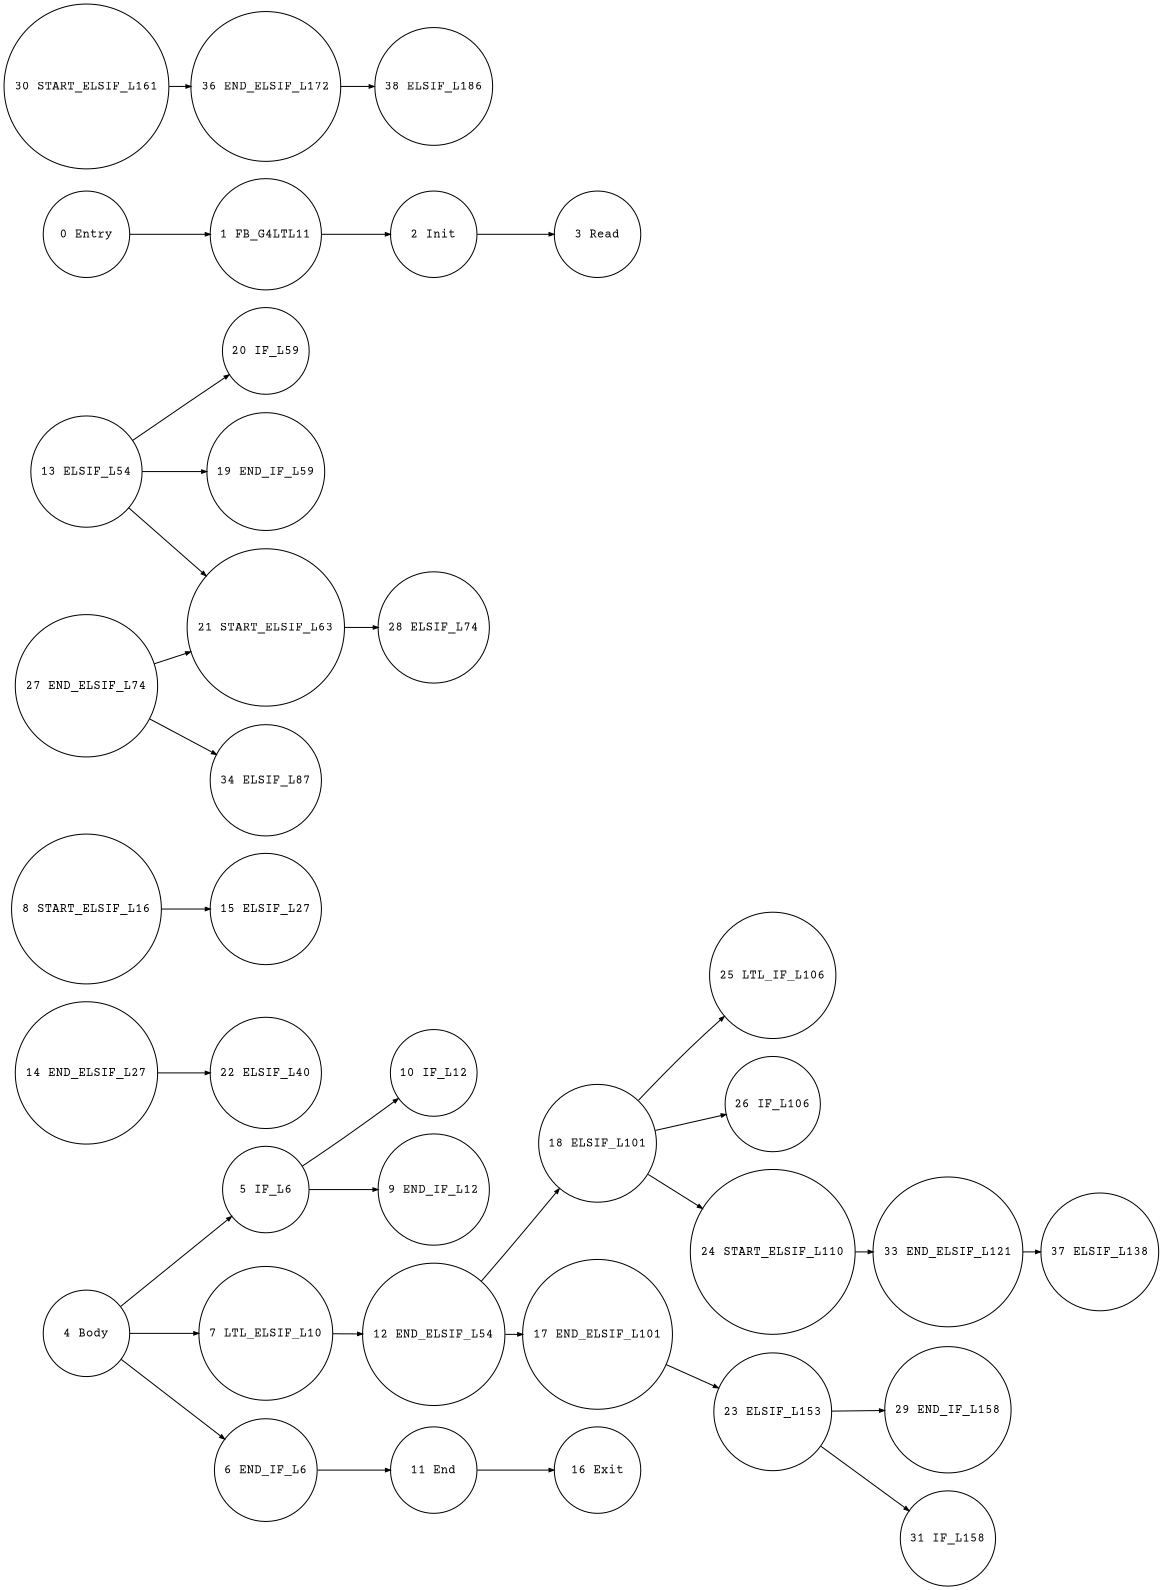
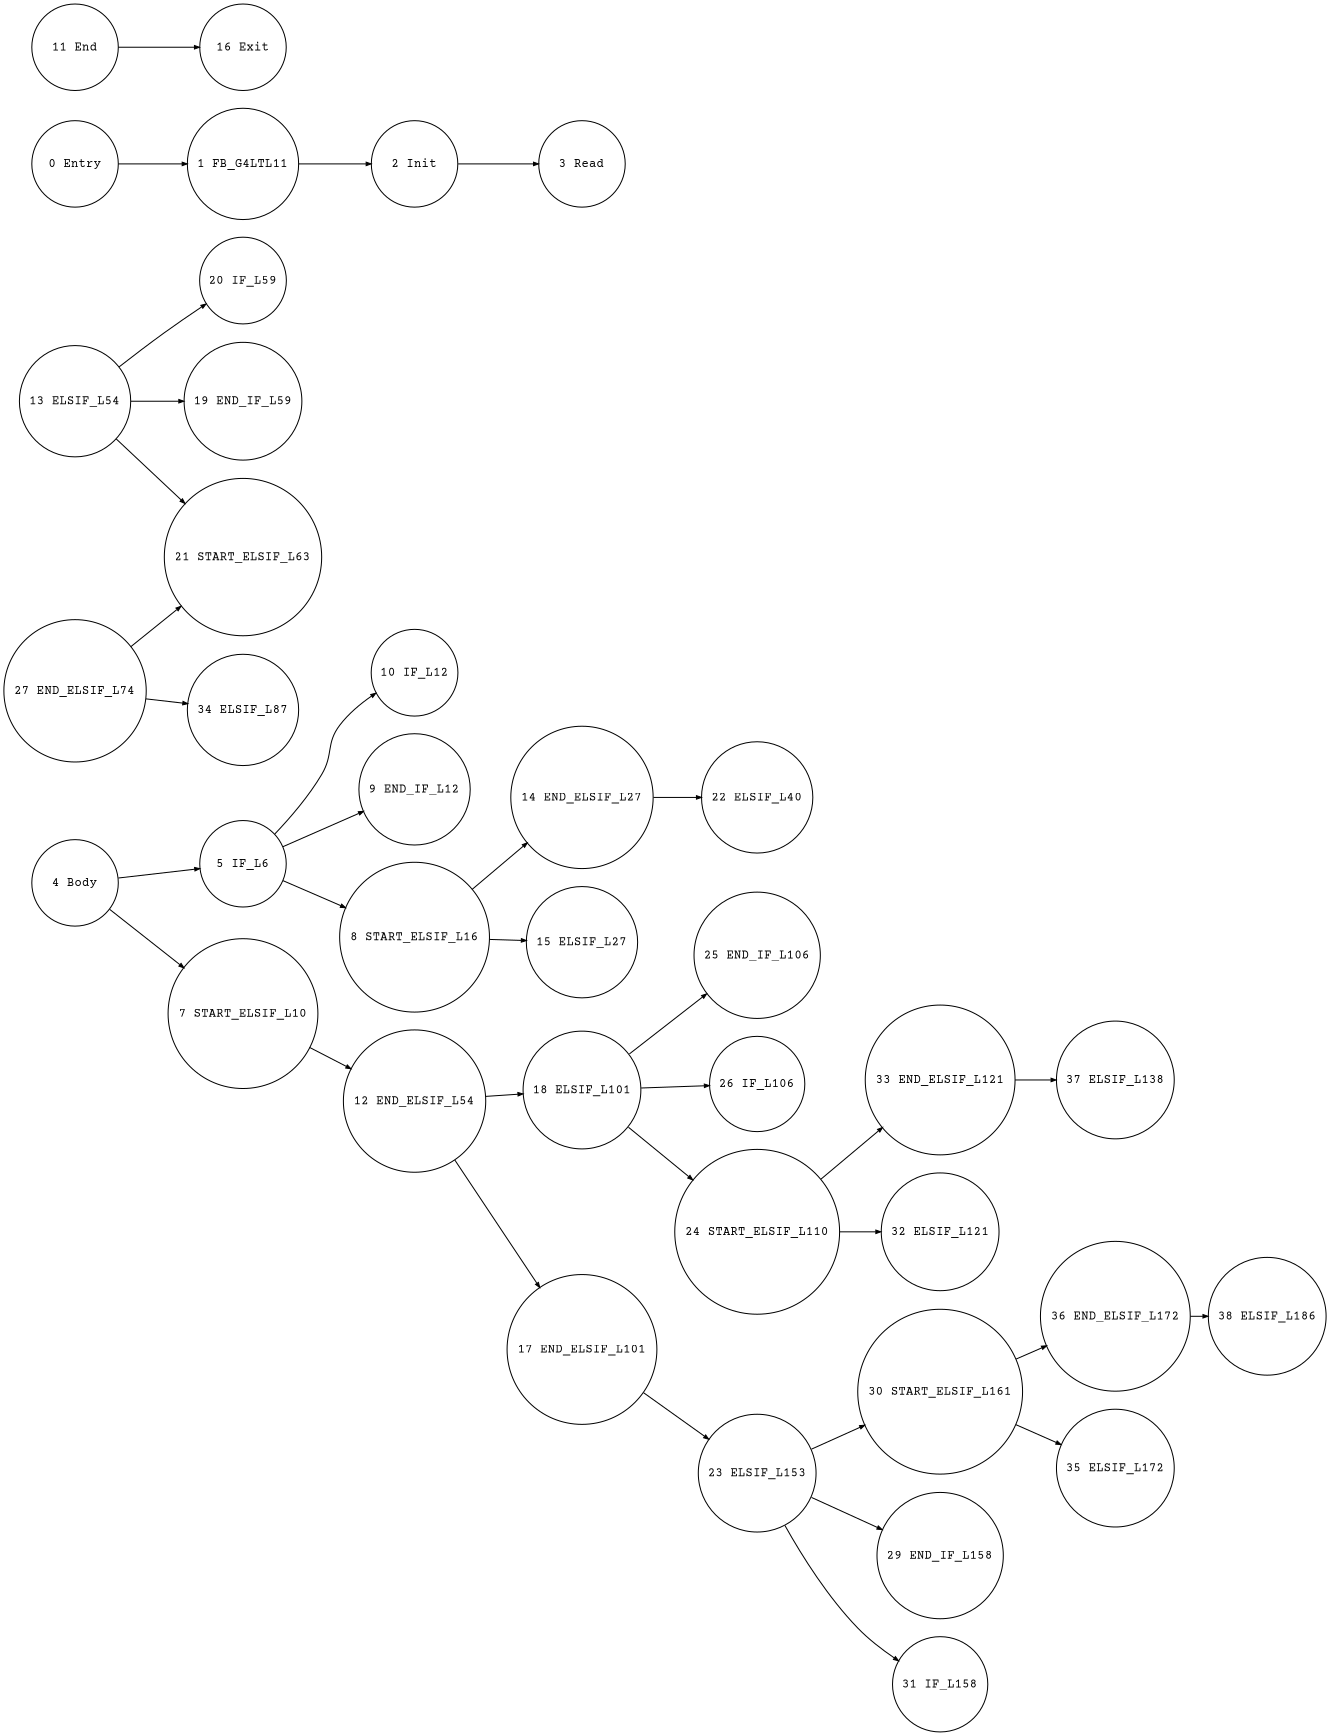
  digraph {
    fontname="Courier Prime"
    rankdir=LR
    ranksep=.25
    node [fontname="Courier Prime" fontsize=12 shape=circle]
    edge [arrowsize=.5 fontname="Courier Prime"]
    "18 ELSIF_L101" [height=1.2]
-   "25 END_IF_L106" [height=1.2 label="25 LTL_IF_L106"]
+   "25 END_IF_L106" [height=1.2]
    "26 IF_L106" [height=1.2]
    "24 START_ELSIF_L110" [height=1.2]
    "33 END_ELSIF_L121" [height=1.2]
+   "32 ELSIF_L121" [height=1.2]
    "14 END_ELSIF_L27" [height=1.2]
    "22 ELSIF_L40" [height=1.2]
    "5 IF_L6" [height=1.2]
    "10 IF_L12" [height=1.2]
    "9 END_IF_L12" [height=1.2]
    "8 START_ELSIF_L16" [height=1.2]
    "15 ELSIF_L27" [height=1.2]
-   "7 START_ELSIF_L10" [height=1.2 label="7 LTL_ELSIF_L10"]
+   "7 START_ELSIF_L10" [height=1.2]
    "12 END_ELSIF_L54" [height=1.2]
    "13 ELSIF_L54" [height=1.2]
    "20 IF_L59" [height=1.2]
    "21 START_ELSIF_L63" [height=1.2]
    "19 END_IF_L59" [height=1.2]
    "17 END_ELSIF_L101" [height=1.2]
    "1 FB_G4LTL11" [height=1.2]
    "2 Init" [height=1.2]
    "3 Read" [height=1.2]
-   "28 ELSIF_L74" [height=1.2]
    "37 ELSIF_L138" [height=1.2]
    "36 END_ELSIF_L172" [height=1.2]
    "38 ELSIF_L186" [height=1.2]
    "27 END_ELSIF_L74" [height=1.2]
    "34 ELSIF_L87" [height=1.2]
    "0 Entry" [height=1.2]
    "11 End" [height=1.2]
    "16 Exit" [height=1.2]
    "23 ELSIF_L153" [height=1.2]
    "30 START_ELSIF_L161" [height=1.2]
    "29 END_IF_L158" [height=1.2]
    "31 IF_L158" [height=1.2]
+   "35 ELSIF_L172" [height=1.2]
    "4 Body" [height=1.2]
-   "6 END_IF_L6" [height=1.2]
    "18 ELSIF_L101" -> "25 END_IF_L106"
    "18 ELSIF_L101" -> "26 IF_L106"
    "18 ELSIF_L101" -> "24 START_ELSIF_L110"
    "24 START_ELSIF_L110" -> "33 END_ELSIF_L121"
+   "24 START_ELSIF_L110" -> "32 ELSIF_L121"
    "33 END_ELSIF_L121" -> "37 ELSIF_L138"
    "14 END_ELSIF_L27" -> "22 ELSIF_L40"
    "5 IF_L6" -> "10 IF_L12"
    "5 IF_L6" -> "9 END_IF_L12"
+   "5 IF_L6" -> "8 START_ELSIF_L16"
+   "8 START_ELSIF_L16" -> "14 END_ELSIF_L27"
    "8 START_ELSIF_L16" -> "15 ELSIF_L27"
    "7 START_ELSIF_L10" -> "12 END_ELSIF_L54"
    "12 END_ELSIF_L54" -> "18 ELSIF_L101"
    "12 END_ELSIF_L54" -> "17 END_ELSIF_L101"
    "13 ELSIF_L54" -> "20 IF_L59"
    "13 ELSIF_L54" -> "21 START_ELSIF_L63"
    "13 ELSIF_L54" -> "19 END_IF_L59"
-   "21 START_ELSIF_L63" -> "28 ELSIF_L74"
    "17 END_ELSIF_L101" -> "23 ELSIF_L153"
    "1 FB_G4LTL11" -> "2 Init"
    "2 Init" -> "3 Read"
    "36 END_ELSIF_L172" -> "38 ELSIF_L186"
    "27 END_ELSIF_L74" -> "21 START_ELSIF_L63"
    "27 END_ELSIF_L74" -> "34 ELSIF_L87"
    "0 Entry" -> "1 FB_G4LTL11"
    "11 End" -> "16 Exit"
+   "23 ELSIF_L153" -> "30 START_ELSIF_L161"
    "23 ELSIF_L153" -> "29 END_IF_L158"
    "23 ELSIF_L153" -> "31 IF_L158"
    "30 START_ELSIF_L161" -> "36 END_ELSIF_L172"
+   "30 START_ELSIF_L161" -> "35 ELSIF_L172"
    "4 Body" -> "5 IF_L6"
    "4 Body" -> "7 START_ELSIF_L10"
-   "4 Body" -> "6 END_IF_L6"
-   "6 END_IF_L6" -> "11 End"
  }
